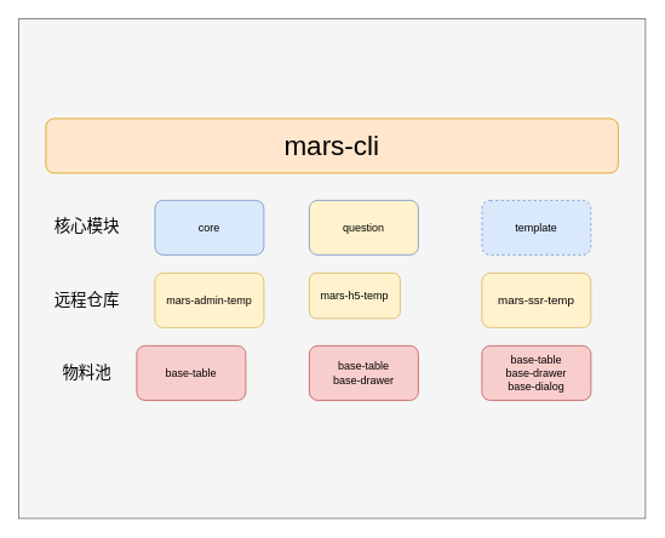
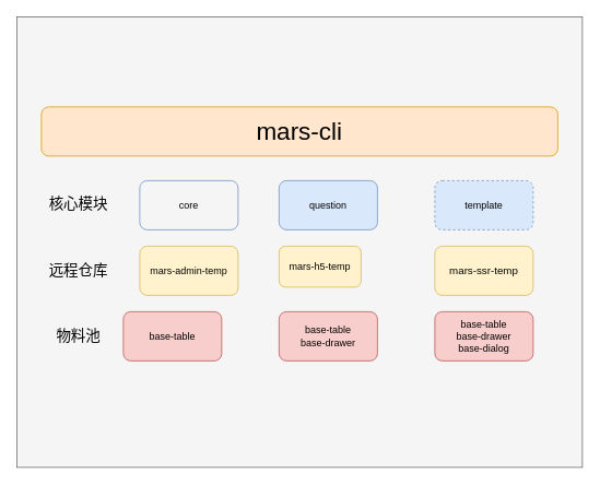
  <mxCell id="0" />
  <mxCell id="1" parent="0" />
  <mxCell id="2" value="" style="rounded=0;whiteSpace=wrap;html=1;fillColor=#f5f5f5;strokeColor=#666666;fontColor=#333333;" vertex="1" parent="1"><mxGeometry x="20" y="20" width="690" height="550" as="geometry" /></mxCell>
  <mxCell id="3" value="&lt;font style=&quot;font-size: 30px&quot;&gt;mars-cli&lt;/font&gt;" style="rounded=1;whiteSpace=wrap;html=1;fillColor=#ffe6cc;strokeColor=#d79b00;" vertex="1" parent="1"><mxGeometry x="50" y="130" width="630" height="60" as="geometry" /></mxCell>
- <mxCell id="4" value="core" style="rounded=1;whiteSpace=wrap;html=1;fillColor=#dae8fc;strokeColor=#6c8ebf;" vertex="1" parent="1"><mxGeometry x="170" y="220" width="120" height="60" as="geometry" /></mxCell>
+ <mxCell id="4" value="core" style="rounded=1;whiteSpace=wrap;html=1;fillColor=#f5f5f5;strokeColor=#6c8ebf;" vertex="1" parent="1"><mxGeometry x="170" y="220" width="120" height="60" as="geometry" /></mxCell>
  <mxCell id="5" value="template" style="rounded=1;whiteSpace=wrap;html=1;fillColor=#dae8fc;strokeColor=#6c8ebf;dashed=1;" vertex="1" parent="1"><mxGeometry x="530" y="220" width="120" height="60" as="geometry" /></mxCell>
- <mxCell id="6" value="question" style="rounded=1;whiteSpace=wrap;html=1;fillColor=#fff2cc;strokeColor=#6c8ebf;" vertex="1" parent="1"><mxGeometry x="340" y="220" width="120" height="60" as="geometry" /></mxCell>
+ <mxCell id="6" value="question" style="rounded=1;whiteSpace=wrap;html=1;fillColor=#dae8fc;strokeColor=#6c8ebf;" vertex="1" parent="1"><mxGeometry x="340" y="220" width="120" height="60" as="geometry" /></mxCell>
  <mxCell id="7" value="&lt;font style=&quot;font-size: 12px&quot;&gt;mars-admin-temp&lt;/font&gt;" style="rounded=1;whiteSpace=wrap;html=1;fillColor=#fff2cc;strokeColor=#d6b656;" vertex="1" parent="1"><mxGeometry x="170" y="300" width="120" height="60" as="geometry" /></mxCell>
  <mxCell id="8" value="&lt;span&gt;&lt;font style=&quot;font-size: 12px&quot;&gt;mars-h5-temp&lt;/font&gt;&lt;/span&gt;" style="rounded=1;whiteSpace=wrap;html=1;fillColor=#fff2cc;strokeColor=#d6b656;" vertex="1" parent="1"><mxGeometry x="340" y="300" width="100" height="50" as="geometry" /></mxCell>
  <mxCell id="9" value="&lt;span&gt;&lt;font style=&quot;font-size: 13px&quot;&gt;mars-ssr-temp&lt;/font&gt;&lt;/span&gt;" style="rounded=1;whiteSpace=wrap;html=1;fillColor=#fff2cc;strokeColor=#d6b656;" vertex="1" parent="1"><mxGeometry x="530" y="300" width="120" height="60" as="geometry" /></mxCell>
  <mxCell id="10" value="base-table&lt;br&gt;base-drawer&lt;br&gt;base-dialog" style="rounded=1;whiteSpace=wrap;html=1;fillColor=#f8cecc;strokeColor=#b85450;" vertex="1" parent="1"><mxGeometry x="530" y="380" width="120" height="60" as="geometry" /></mxCell>
  <mxCell id="11" value="base-table&lt;br&gt;base-drawer" style="rounded=1;whiteSpace=wrap;html=1;fillColor=#f8cecc;strokeColor=#b85450;" vertex="1" parent="1"><mxGeometry x="340" y="380" width="120" height="60" as="geometry" /></mxCell>
  <mxCell id="12" value="base-table" style="rounded=1;whiteSpace=wrap;html=1;fillColor=#f8cecc;strokeColor=#b85450;" vertex="1" parent="1"><mxGeometry x="150" y="380" width="120" height="60" as="geometry" /></mxCell>
  <mxCell id="13" value="&lt;span style=&quot;line-height: 120%&quot;&gt;&lt;font style=&quot;font-size: 18px&quot;&gt;核心模块&lt;/font&gt;&lt;/span&gt;" style="text;html=1;align=center;verticalAlign=middle;resizable=0;points=[];autosize=1;strokeColor=none;fillColor=none;fontStyle=0" vertex="1" parent="1"><mxGeometry x="50" y="240" width="90" height="20" as="geometry" /></mxCell>
  <mxCell id="14" value="&lt;span style=&quot;font-size: 18px&quot;&gt;远程仓库&lt;/span&gt;" style="text;html=1;align=center;verticalAlign=middle;resizable=0;points=[];autosize=1;strokeColor=none;fillColor=none;fontStyle=0" vertex="1" parent="1"><mxGeometry x="50" y="320" width="90" height="20" as="geometry" /></mxCell>
  <mxCell id="15" value="&lt;span style=&quot;font-size: 18px&quot;&gt;物料池&lt;/span&gt;" style="text;html=1;align=center;verticalAlign=middle;resizable=0;points=[];autosize=1;strokeColor=none;fillColor=none;fontStyle=0" vertex="1" parent="1"><mxGeometry x="60" y="400" width="70" height="20" as="geometry" /></mxCell>
